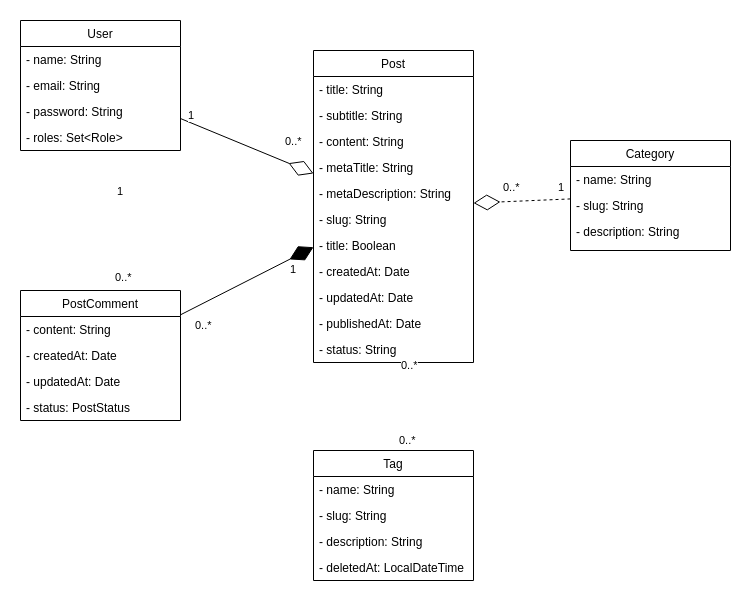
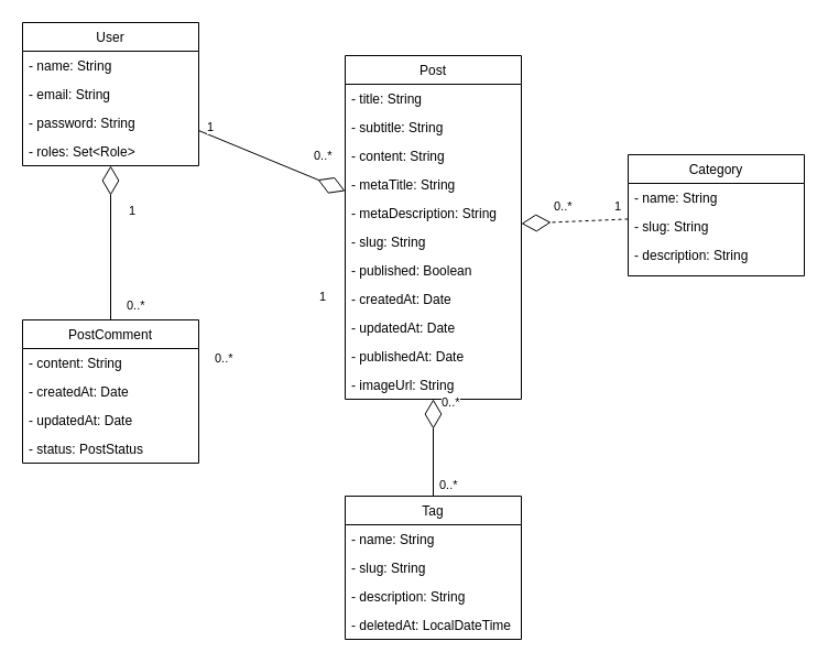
  <mxCell id="0" />
  <mxCell id="1" parent="0" />
  <mxCell id="2" value="Post" style="swimlane;fontStyle=0;align=center;verticalAlign=top;childLayout=stackLayout;horizontal=1;startSize=26;horizontalStack=0;resizeParent=1;resizeLast=0;collapsible=1;marginBottom=0;rounded=0;shadow=0;strokeWidth=1;" parent="1" vertex="1"><mxGeometry x="313" y="50" width="160" height="312" as="geometry"><mxRectangle x="230" y="140" width="160" height="26" as="alternateBounds" /></mxGeometry></mxCell>
  <mxCell id="3" value="- title: String" style="text;align=left;verticalAlign=top;spacingLeft=4;spacingRight=4;overflow=hidden;rotatable=0;points=[[0,0.5],[1,0.5]];portConstraint=eastwest;" parent="2" vertex="1"><mxGeometry y="26" width="160" height="26" as="geometry" /></mxCell>
  <mxCell id="4" value="- subtitle: String" style="text;align=left;verticalAlign=top;spacingLeft=4;spacingRight=4;overflow=hidden;rotatable=0;points=[[0,0.5],[1,0.5]];portConstraint=eastwest;" parent="2" vertex="1"><mxGeometry y="52" width="160" height="26" as="geometry" /></mxCell>
  <mxCell id="5" value="- content: String" style="text;align=left;verticalAlign=top;spacingLeft=4;spacingRight=4;overflow=hidden;rotatable=0;points=[[0,0.5],[1,0.5]];portConstraint=eastwest;" parent="2" vertex="1"><mxGeometry y="78" width="160" height="26" as="geometry" /></mxCell>
  <mxCell id="6" value="- metaTitle: String" style="text;align=left;verticalAlign=top;spacingLeft=4;spacingRight=4;overflow=hidden;rotatable=0;points=[[0,0.5],[1,0.5]];portConstraint=eastwest;" parent="2" vertex="1"><mxGeometry y="104" width="160" height="26" as="geometry" /></mxCell>
  <mxCell id="7" value="- metaDescription: String" style="text;align=left;verticalAlign=top;spacingLeft=4;spacingRight=4;overflow=hidden;rotatable=0;points=[[0,0.5],[1,0.5]];portConstraint=eastwest;" parent="2" vertex="1"><mxGeometry y="130" width="160" height="26" as="geometry" /></mxCell>
  <mxCell id="8" value="- slug: String" style="text;align=left;verticalAlign=top;spacingLeft=4;spacingRight=4;overflow=hidden;rotatable=0;points=[[0,0.5],[1,0.5]];portConstraint=eastwest;" parent="2" vertex="1"><mxGeometry y="156" width="160" height="26" as="geometry" /></mxCell>
- <mxCell id="9" value="- title: Boolean" style="text;align=left;verticalAlign=top;spacingLeft=4;spacingRight=4;overflow=hidden;rotatable=0;points=[[0,0.5],[1,0.5]];portConstraint=eastwest;" parent="2" vertex="1"><mxGeometry y="182" width="160" height="26" as="geometry" /></mxCell>
+ <mxCell id="9" value="- published: Boolean" style="text;align=left;verticalAlign=top;spacingLeft=4;spacingRight=4;overflow=hidden;rotatable=0;points=[[0,0.5],[1,0.5]];portConstraint=eastwest;" parent="2" vertex="1"><mxGeometry y="182" width="160" height="26" as="geometry" /></mxCell>
  <mxCell id="10" value="- createdAt: Date" style="text;align=left;verticalAlign=top;spacingLeft=4;spacingRight=4;overflow=hidden;rotatable=0;points=[[0,0.5],[1,0.5]];portConstraint=eastwest;" parent="2" vertex="1"><mxGeometry y="208" width="160" height="26" as="geometry" /></mxCell>
  <mxCell id="11" value="- updatedAt: Date" style="text;align=left;verticalAlign=top;spacingLeft=4;spacingRight=4;overflow=hidden;rotatable=0;points=[[0,0.5],[1,0.5]];portConstraint=eastwest;" parent="2" vertex="1"><mxGeometry y="234" width="160" height="26" as="geometry" /></mxCell>
  <mxCell id="12" value="- publishedAt: Date" style="text;align=left;verticalAlign=top;spacingLeft=4;spacingRight=4;overflow=hidden;rotatable=0;points=[[0,0.5],[1,0.5]];portConstraint=eastwest;" parent="2" vertex="1"><mxGeometry y="260" width="160" height="26" as="geometry" /></mxCell>
- <mxCell id="13" value="- status: String" style="text;align=left;verticalAlign=top;spacingLeft=4;spacingRight=4;overflow=hidden;rotatable=0;points=[[0,0.5],[1,0.5]];portConstraint=eastwest;" parent="2" vertex="1"><mxGeometry y="286" width="160" height="26" as="geometry" /></mxCell>
+ <mxCell id="13" value="- imageUrl: String" style="text;align=left;verticalAlign=top;spacingLeft=4;spacingRight=4;overflow=hidden;rotatable=0;points=[[0,0.5],[1,0.5]];portConstraint=eastwest;" parent="2" vertex="1"><mxGeometry y="286" width="160" height="26" as="geometry" /></mxCell>
  <mxCell id="14" value="PostComment" style="swimlane;fontStyle=0;align=center;verticalAlign=top;childLayout=stackLayout;horizontal=1;startSize=26;horizontalStack=0;resizeParent=1;resizeLast=0;collapsible=1;marginBottom=0;rounded=0;shadow=0;strokeWidth=1;" parent="1" vertex="1"><mxGeometry x="20" y="290" width="160" height="130" as="geometry"><mxRectangle x="230" y="140" width="160" height="26" as="alternateBounds" /></mxGeometry></mxCell>
  <mxCell id="15" value="- content: String" style="text;align=left;verticalAlign=top;spacingLeft=4;spacingRight=4;overflow=hidden;rotatable=0;points=[[0,0.5],[1,0.5]];portConstraint=eastwest;" parent="14" vertex="1"><mxGeometry y="26" width="160" height="26" as="geometry" /></mxCell>
  <mxCell id="16" value="- createdAt: Date" style="text;align=left;verticalAlign=top;spacingLeft=4;spacingRight=4;overflow=hidden;rotatable=0;points=[[0,0.5],[1,0.5]];portConstraint=eastwest;" parent="14" vertex="1"><mxGeometry y="52" width="160" height="26" as="geometry" /></mxCell>
  <mxCell id="17" value="- updatedAt: Date" style="text;align=left;verticalAlign=top;spacingLeft=4;spacingRight=4;overflow=hidden;rotatable=0;points=[[0,0.5],[1,0.5]];portConstraint=eastwest;" parent="14" vertex="1"><mxGeometry y="78" width="160" height="26" as="geometry" /></mxCell>
  <mxCell id="18" value="- status: PostStatus" style="text;align=left;verticalAlign=top;spacingLeft=4;spacingRight=4;overflow=hidden;rotatable=0;points=[[0,0.5],[1,0.5]];portConstraint=eastwest;" parent="14" vertex="1"><mxGeometry y="104" width="160" height="26" as="geometry" /></mxCell>
  <mxCell id="19" value="User" style="swimlane;fontStyle=0;align=center;verticalAlign=top;childLayout=stackLayout;horizontal=1;startSize=26;horizontalStack=0;resizeParent=1;resizeLast=0;collapsible=1;marginBottom=0;rounded=0;shadow=0;strokeWidth=1;" parent="1" vertex="1"><mxGeometry x="20" y="20" width="160" height="130" as="geometry"><mxRectangle x="230" y="140" width="160" height="26" as="alternateBounds" /></mxGeometry></mxCell>
  <mxCell id="20" value="- name: String" style="text;align=left;verticalAlign=top;spacingLeft=4;spacingRight=4;overflow=hidden;rotatable=0;points=[[0,0.5],[1,0.5]];portConstraint=eastwest;" parent="19" vertex="1"><mxGeometry y="26" width="160" height="26" as="geometry" /></mxCell>
  <mxCell id="21" value="- email: String" style="text;align=left;verticalAlign=top;spacingLeft=4;spacingRight=4;overflow=hidden;rotatable=0;points=[[0,0.5],[1,0.5]];portConstraint=eastwest;" parent="19" vertex="1"><mxGeometry y="52" width="160" height="26" as="geometry" /></mxCell>
  <mxCell id="22" value="- password: String" style="text;align=left;verticalAlign=top;spacingLeft=4;spacingRight=4;overflow=hidden;rotatable=0;points=[[0,0.5],[1,0.5]];portConstraint=eastwest;" parent="19" vertex="1"><mxGeometry y="78" width="160" height="26" as="geometry" /></mxCell>
  <mxCell id="23" value="- roles: Set&lt;Role&gt;" style="text;align=left;verticalAlign=top;spacingLeft=4;spacingRight=4;overflow=hidden;rotatable=0;points=[[0,0.5],[1,0.5]];portConstraint=eastwest;" parent="19" vertex="1"><mxGeometry y="104" width="160" height="26" as="geometry" /></mxCell>
  <mxCell id="24" value="Category" style="swimlane;fontStyle=0;align=center;verticalAlign=top;childLayout=stackLayout;horizontal=1;startSize=26;horizontalStack=0;resizeParent=1;resizeLast=0;collapsible=1;marginBottom=0;rounded=0;shadow=0;strokeWidth=1;" parent="1" vertex="1"><mxGeometry x="570" y="140" width="160" height="110" as="geometry"><mxRectangle x="230" y="140" width="160" height="26" as="alternateBounds" /></mxGeometry></mxCell>
  <mxCell id="25" value="- name: String" style="text;align=left;verticalAlign=top;spacingLeft=4;spacingRight=4;overflow=hidden;rotatable=0;points=[[0,0.5],[1,0.5]];portConstraint=eastwest;" parent="24" vertex="1"><mxGeometry y="26" width="160" height="26" as="geometry" /></mxCell>
  <mxCell id="26" value="- slug: String" style="text;align=left;verticalAlign=top;spacingLeft=4;spacingRight=4;overflow=hidden;rotatable=0;points=[[0,0.5],[1,0.5]];portConstraint=eastwest;" parent="24" vertex="1"><mxGeometry y="52" width="160" height="26" as="geometry" /></mxCell>
  <mxCell id="27" value="- description: String" style="text;align=left;verticalAlign=top;spacingLeft=4;spacingRight=4;overflow=hidden;rotatable=0;points=[[0,0.5],[1,0.5]];portConstraint=eastwest;" parent="24" vertex="1"><mxGeometry y="78" width="160" height="26" as="geometry" /></mxCell>
  <mxCell id="28" value="Tag" style="swimlane;fontStyle=0;align=center;verticalAlign=top;childLayout=stackLayout;horizontal=1;startSize=26;horizontalStack=0;resizeParent=1;resizeLast=0;collapsible=1;marginBottom=0;rounded=0;shadow=0;strokeWidth=1;" parent="1" vertex="1"><mxGeometry x="313" y="450" width="160" height="130" as="geometry"><mxRectangle x="230" y="140" width="160" height="26" as="alternateBounds" /></mxGeometry></mxCell>
  <mxCell id="29" value="- name: String" style="text;align=left;verticalAlign=top;spacingLeft=4;spacingRight=4;overflow=hidden;rotatable=0;points=[[0,0.5],[1,0.5]];portConstraint=eastwest;" parent="28" vertex="1"><mxGeometry y="26" width="160" height="26" as="geometry" /></mxCell>
  <mxCell id="30" value="- slug: String" style="text;align=left;verticalAlign=top;spacingLeft=4;spacingRight=4;overflow=hidden;rotatable=0;points=[[0,0.5],[1,0.5]];portConstraint=eastwest;" parent="28" vertex="1"><mxGeometry y="52" width="160" height="26" as="geometry" /></mxCell>
  <mxCell id="31" value="- description: String" style="text;align=left;verticalAlign=top;spacingLeft=4;spacingRight=4;overflow=hidden;rotatable=0;points=[[0,0.5],[1,0.5]];portConstraint=eastwest;" parent="28" vertex="1"><mxGeometry y="78" width="160" height="26" as="geometry" /></mxCell>
  <mxCell id="32" value="- deletedAt: LocalDateTime" style="text;align=left;verticalAlign=top;spacingLeft=4;spacingRight=4;overflow=hidden;rotatable=0;points=[[0,0.5],[1,0.5]];portConstraint=eastwest;" vertex="1" parent="28"><mxGeometry y="104" width="160" height="26" as="geometry" /></mxCell>
  <mxCell id="33" value="" style="endArrow=diamondThin;endFill=0;endSize=24;html=1;rounded=0;strokeWidth=1;" parent="1" source="19" target="2" edge="1"><mxGeometry width="160" relative="1" as="geometry"><mxPoint x="210" y="50" as="sourcePoint" /><mxPoint x="250" y="230" as="targetPoint" /></mxGeometry></mxCell>
- <mxCell id="34" value="" style="endArrow=diamondThin;endFill=1;endSize=24;html=1;rounded=0;strokeWidth=1;" parent="1" source="14" target="2" edge="1"><mxGeometry width="160" relative="1" as="geometry"><mxPoint x="210" y="400.004" as="sourcePoint" /><mxPoint x="344.44" y="400.33" as="targetPoint" /></mxGeometry></mxCell>
  <mxCell id="35" value="" style="endArrow=diamondThin;endFill=0;endSize=24;html=1;rounded=0;strokeWidth=1;dashed=1;" parent="1" source="24" target="2" edge="1"><mxGeometry width="160" relative="1" as="geometry"><mxPoint x="480" y="390" as="sourcePoint" /><mxPoint x="640" y="390" as="targetPoint" /></mxGeometry></mxCell>
+ <mxCell id="36" value="" style="endArrow=diamondThin;endFill=0;endSize=24;html=1;rounded=0;strokeWidth=1;" parent="1" source="28" target="2" edge="1"><mxGeometry width="160" relative="1" as="geometry"><mxPoint x="577" y="400" as="sourcePoint" /><mxPoint x="480" y="400" as="targetPoint" /></mxGeometry></mxCell>
+ <mxCell id="37" value="" style="endArrow=diamondThin;endFill=0;endSize=24;html=1;rounded=0;strokeWidth=1;" parent="1" source="14" target="19" edge="1"><mxGeometry width="160" relative="1" as="geometry"><mxPoint x="10" y="230" as="sourcePoint" /><mxPoint x="200" y="260" as="targetPoint" /></mxGeometry></mxCell>
  <mxCell id="38" value="0..*" style="edgeLabel;resizable=0;html=1;align=left;verticalAlign=bottom;" parent="1" connectable="0" vertex="1"><mxGeometry x="501" y="195" as="geometry" /></mxCell>
  <mxCell id="39" value="1" style="edgeLabel;resizable=0;html=1;align=left;verticalAlign=bottom;" parent="1" connectable="0" vertex="1"><mxGeometry x="556" y="195" as="geometry" /></mxCell>
  <mxCell id="40" value="0..*" style="edgeLabel;resizable=0;html=1;align=left;verticalAlign=bottom;" parent="1" connectable="0" vertex="1"><mxGeometry x="397" y="448" as="geometry" /></mxCell>
  <mxCell id="41" value="0..*" style="edgeLabel;resizable=0;html=1;align=left;verticalAlign=bottom;rotation=0;" parent="1" connectable="0" vertex="1"><mxGeometry x="399" y="373" as="geometry" /></mxCell>
  <mxCell id="42" value="1" style="edgeLabel;resizable=0;html=1;align=left;verticalAlign=bottom;rotation=0;" parent="1" connectable="0" vertex="1"><mxGeometry x="299" y="276" as="geometry"><mxPoint x="-11" y="1" as="offset" /></mxGeometry></mxCell>
  <mxCell id="43" value="0..*" style="edgeLabel;resizable=0;html=1;align=left;verticalAlign=bottom;rotation=0;" parent="1" connectable="0" vertex="1"><mxGeometry x="280" y="308" as="geometry"><mxPoint x="-87" y="25" as="offset" /></mxGeometry></mxCell>
  <mxCell id="44" value="0..*" style="edgeLabel;resizable=0;html=1;align=left;verticalAlign=bottom;rotation=0;" parent="1" connectable="0" vertex="1"><mxGeometry x="200" y="260" as="geometry"><mxPoint x="-87" y="25" as="offset" /></mxGeometry></mxCell>
  <mxCell id="45" value="1" style="edgeLabel;resizable=0;html=1;align=left;verticalAlign=bottom;rotation=0;" parent="1" connectable="0" vertex="1"><mxGeometry x="309" y="286" as="geometry"><mxPoint x="-194" y="-87" as="offset" /></mxGeometry></mxCell>
  <mxCell id="46" value="0..*" style="edgeLabel;resizable=0;html=1;align=left;verticalAlign=bottom;rotation=0;" parent="1" connectable="0" vertex="1"><mxGeometry x="370" y="124" as="geometry"><mxPoint x="-87" y="25" as="offset" /></mxGeometry></mxCell>
  <mxCell id="47" value="1" style="edgeLabel;resizable=0;html=1;align=left;verticalAlign=bottom;rotation=0;" parent="1" connectable="0" vertex="1"><mxGeometry x="380" y="210" as="geometry"><mxPoint x="-194" y="-87" as="offset" /></mxGeometry></mxCell>
